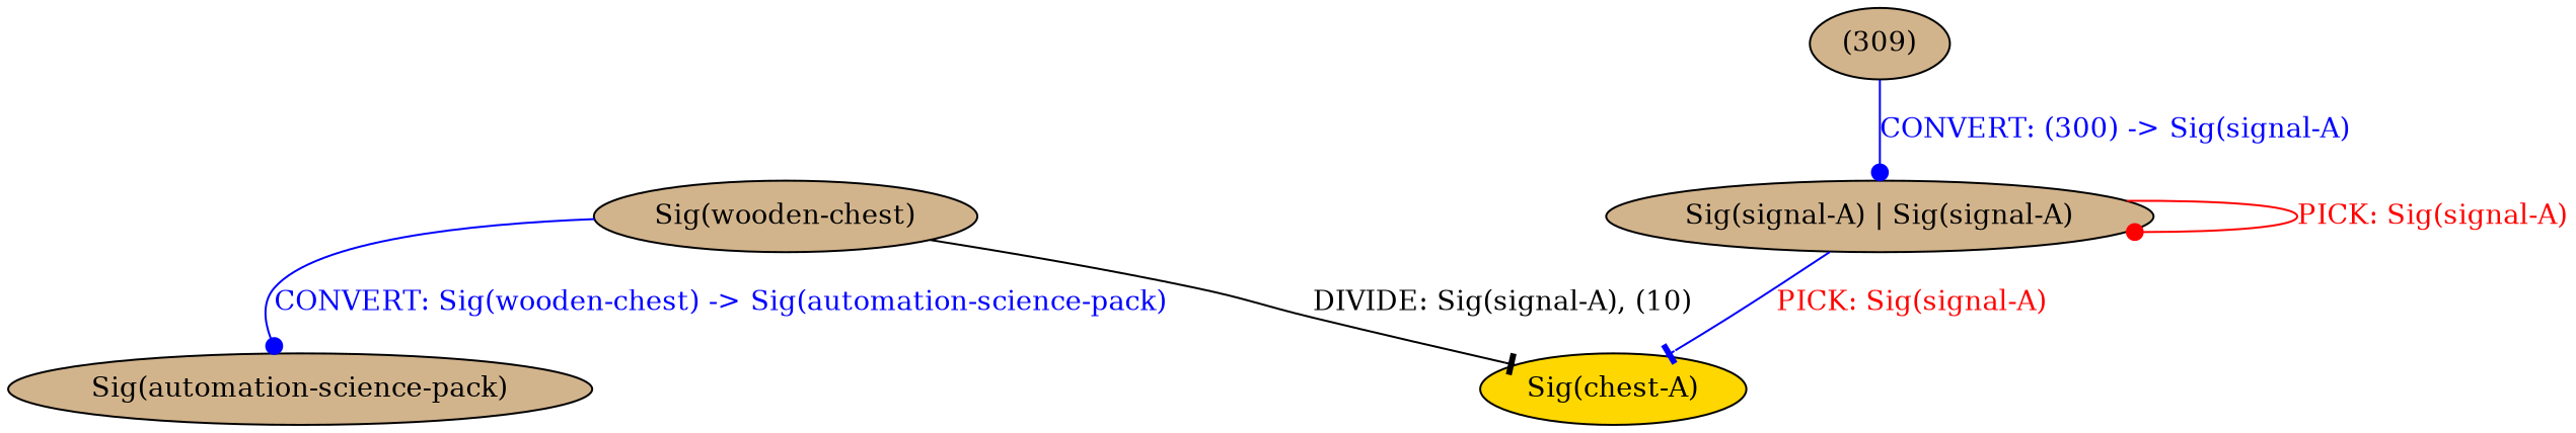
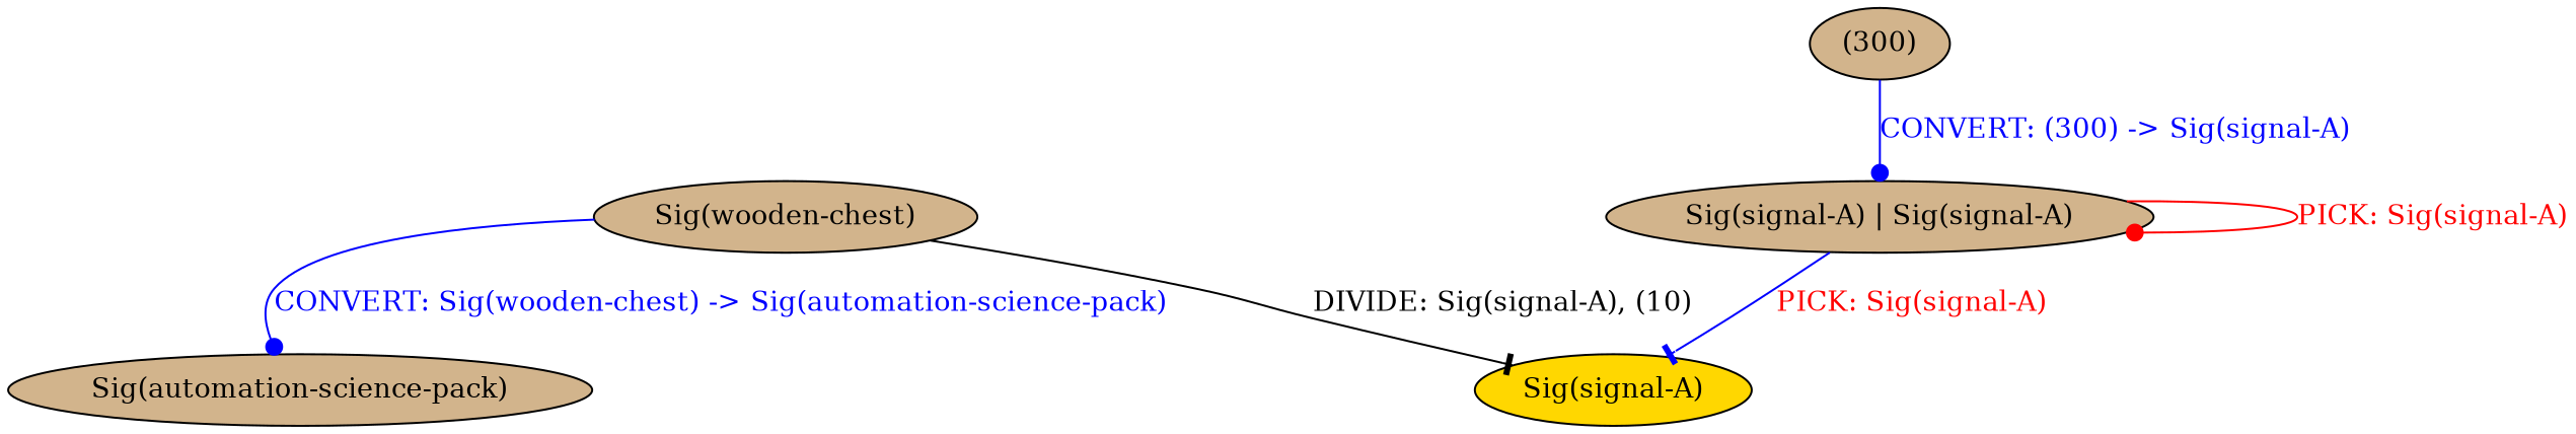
  strict digraph {
    nodesep=1
    node [fillcolor=tan style=filled]
    edge [arrowhead=dot color=blue fontcolor=blue]
    n1 [label="Sig(automation-science-pack)"]
    n2 [label="Sig(wooden-chest)"]
-   n3 [fillcolor=gold label="Sig(chest-A)"]
-   n4 [label="(309)"]
+   n3 [fillcolor=gold label="Sig(signal-A)"]
+   n4 [label="(300)"]
    n5 [label="Sig(signal-A) | Sig(signal-A)"]
    n2 -> n1 [label="CONVERT: Sig(wooden-chest) -> Sig(automation-science-pack)"]
    n2 -> n3 [arrowhead=tee color=black fontcolor=black label="DIVIDE: Sig(signal-A), (10)"]
    n4 -> n5 [label="CONVERT: (300) -> Sig(signal-A)"]
    n5 -> n3 [arrowhead=tee fontcolor=red label="PICK: Sig(signal-A)"]
    n5 -> n5 [color=red fontcolor=red label="PICK: Sig(signal-A)"]
  }
